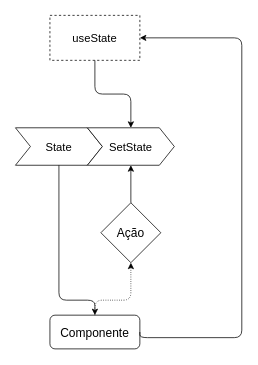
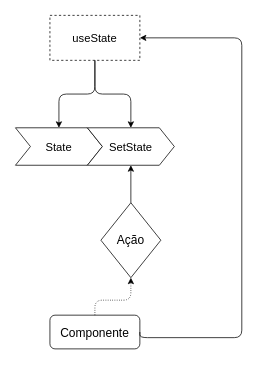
  <mxCell id="0" />
  <mxCell id="1" parent="0" />
  <mxCell id="2" value="&lt;font style=&quot;font-size: 16px&quot;&gt;Componente&lt;/font&gt;" style="rounded=1;whiteSpace=wrap;html=1;" vertex="1" parent="1"><mxGeometry x="66" y="420" width="120" height="45" as="geometry" /></mxCell>
  <mxCell id="3" value="&lt;font style=&quot;font-size: 15px&quot;&gt;State&lt;/font&gt;" style="shape=step;perimeter=stepPerimeter;whiteSpace=wrap;html=1;fixedSize=1;" vertex="1" parent="1"><mxGeometry x="20" y="170" width="116" height="50" as="geometry" /></mxCell>
  <mxCell id="4" value="&lt;font style=&quot;font-size: 15px&quot;&gt;SetState&lt;/font&gt;" style="shape=step;perimeter=stepPerimeter;whiteSpace=wrap;html=1;fixedSize=1;" vertex="1" parent="1"><mxGeometry x="116" y="170" width="116" height="50" as="geometry" /></mxCell>
  <mxCell id="5" value="&lt;font style=&quot;font-size: 15px&quot;&gt;useState&lt;/font&gt;" style="rounded=0;whiteSpace=wrap;html=1;dashed=1;" vertex="1" parent="1"><mxGeometry x="66" y="20" width="120" height="60" as="geometry" /></mxCell>
  <mxCell id="6" value="" style="endArrow=classic;html=1;entryX=1;entryY=0.5;entryDx=0;entryDy=0;exitX=1;exitY=0.5;exitDx=0;exitDy=0;edgeStyle=orthogonalEdgeStyle;" edge="1" parent="1" source="2" target="5"><mxGeometry width="50" height="50" relative="1" as="geometry"><mxPoint x="102" y="350" as="sourcePoint" /><mxPoint x="152" y="300" as="targetPoint" /><Array as="points"><mxPoint x="322" y="450" /><mxPoint x="322" y="50" /></Array></mxGeometry></mxCell>
+ <mxCell id="7" value="" style="endArrow=classic;html=1;exitX=0.5;exitY=1;exitDx=0;exitDy=0;entryX=0.5;entryY=0;entryDx=0;entryDy=0;edgeStyle=orthogonalEdgeStyle;" edge="1" parent="1" source="5" target="3"><mxGeometry width="50" height="50" relative="1" as="geometry"><mxPoint x="92" y="160" as="sourcePoint" /><mxPoint x="142" y="110" as="targetPoint" /></mxGeometry></mxCell>
  <mxCell id="8" value="" style="endArrow=classic;html=1;exitX=0.5;exitY=1;exitDx=0;exitDy=0;entryX=0.5;entryY=0;entryDx=0;entryDy=0;edgeStyle=orthogonalEdgeStyle;" edge="1" parent="1" source="5" target="4"><mxGeometry width="50" height="50" relative="1" as="geometry"><mxPoint x="162" y="130" as="sourcePoint" /><mxPoint x="212" y="80" as="targetPoint" /></mxGeometry></mxCell>
- <mxCell id="9" value="" style="endArrow=classic;html=1;exitX=0.5;exitY=1;exitDx=0;exitDy=0;entryX=0.5;entryY=0;entryDx=0;entryDy=0;edgeStyle=orthogonalEdgeStyle;" edge="1" parent="1" source="3" target="2"><mxGeometry width="50" height="50" relative="1" as="geometry"><mxPoint x="102" y="350" as="sourcePoint" /><mxPoint x="152" y="300" as="targetPoint" /><Array as="points"><mxPoint x="78" y="400" /><mxPoint x="126" y="400" /></Array></mxGeometry></mxCell>
- <mxCell id="10" value="&lt;font style=&quot;font-size: 16px&quot;&gt;Ação&lt;/font&gt;" style="rhombus;whiteSpace=wrap;html=1;" vertex="1" parent="1"><mxGeometry x="134" y="270" width="80" height="80" as="geometry" /></mxCell>
+ <mxCell id="10" value="&lt;font style=&quot;font-size: 16px&quot;&gt;Ação&lt;/font&gt;" style="rhombus;whiteSpace=wrap;html=1;" vertex="1" parent="1"><mxGeometry x="134" y="270" width="80" height="100" as="geometry" /></mxCell>
  <mxCell id="11" value="" style="endArrow=classic;html=1;exitX=0.5;exitY=0;exitDx=0;exitDy=0;entryX=0.5;entryY=1;entryDx=0;entryDy=0;dashed=1;dashPattern=1 2;edgeStyle=orthogonalEdgeStyle;" edge="1" parent="1" source="2" target="10"><mxGeometry width="50" height="50" relative="1" as="geometry"><mxPoint x="102" y="350" as="sourcePoint" /><mxPoint x="152" y="300" as="targetPoint" /><Array as="points"><mxPoint x="126" y="400" /><mxPoint x="174" y="400" /></Array></mxGeometry></mxCell>
  <mxCell id="12" value="" style="endArrow=classic;html=1;exitX=0.5;exitY=0;exitDx=0;exitDy=0;entryX=0.5;entryY=1;entryDx=0;entryDy=0;" edge="1" parent="1" source="10" target="4"><mxGeometry width="50" height="50" relative="1" as="geometry"><mxPoint x="102" y="350" as="sourcePoint" /><mxPoint x="152" y="300" as="targetPoint" /></mxGeometry></mxCell>
